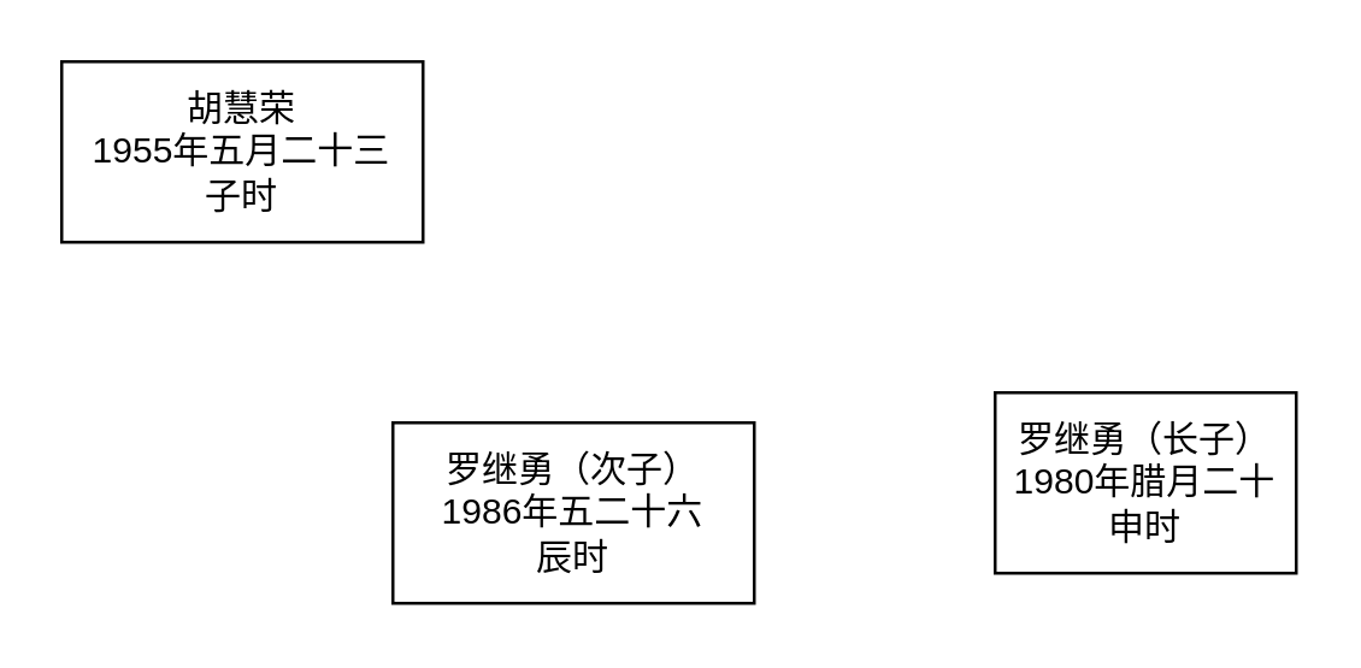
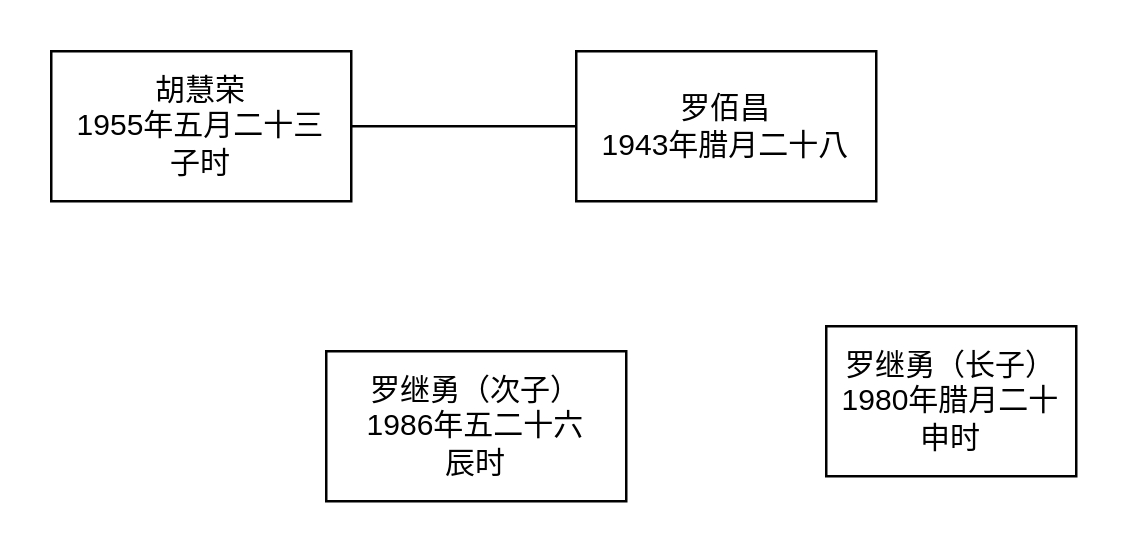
  <mxCell id="0" />
  <mxCell id="1" parent="0" />
+ <mxCell id="2" style="edgeStyle=orthogonalEdgeStyle;rounded=0;orthogonalLoop=1;jettySize=auto;html=1;entryX=1;entryY=0.5;entryDx=0;entryDy=0;endArrow=none;startFill=0;" edge="1" parent="1" source="3" target="4"><mxGeometry relative="1" as="geometry" /></mxCell>
+ <mxCell id="3" value="罗佰昌&lt;div&gt;1943年腊月二十八&lt;/div&gt;" style="rounded=0;whiteSpace=wrap;html=1;" vertex="1" parent="1"><mxGeometry x="230" y="20" width="120" height="60" as="geometry" /></mxCell>
  <mxCell id="4" value="胡慧荣&lt;br&gt;&lt;div&gt;1955年五月二十三&lt;/div&gt;&lt;div&gt;子时&lt;/div&gt;" style="rounded=0;whiteSpace=wrap;html=1;" vertex="1" parent="1"><mxGeometry x="20" y="20" width="120" height="60" as="geometry" /></mxCell>
  <mxCell id="5" value="罗继勇（长子）&lt;div&gt;1980年腊月二十&lt;/div&gt;&lt;div&gt;申时&lt;/div&gt;" style="rounded=0;whiteSpace=wrap;html=1;" vertex="1" parent="1"><mxGeometry x="330" y="130" width="100" height="60" as="geometry" /></mxCell>
  <mxCell id="6" value="罗继勇（次子）&lt;div&gt;1986年五二十六&lt;/div&gt;&lt;div&gt;辰时&lt;/div&gt;" style="rounded=0;whiteSpace=wrap;html=1;" vertex="1" parent="1"><mxGeometry x="130" y="140" width="120" height="60" as="geometry" /></mxCell>
